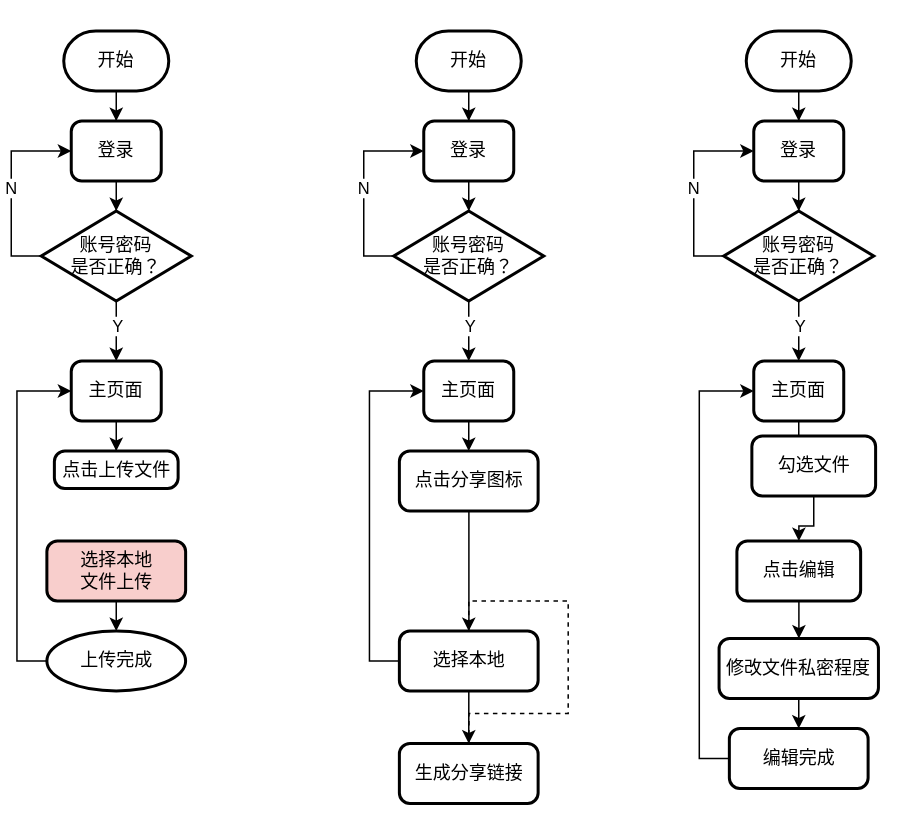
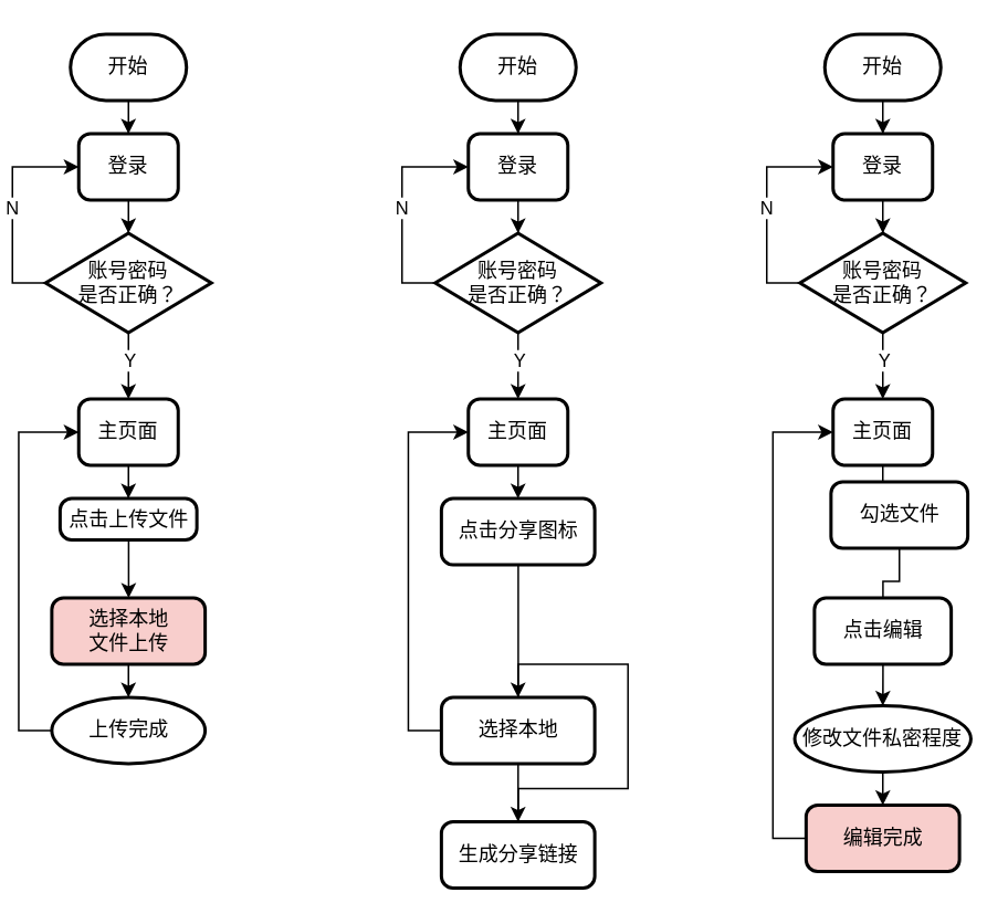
  <mxCell id="0" />
  <mxCell id="1" parent="0" />
  <mxCell id="2" style="edgeStyle=orthogonalEdgeStyle;rounded=0;orthogonalLoop=1;jettySize=auto;html=1;" edge="1" parent="1" source="3" target="5"><mxGeometry relative="1" as="geometry" /></mxCell>
  <mxCell id="3" value="开始" style="strokeWidth=2;html=1;shape=mxgraph.flowchart.terminator;whiteSpace=wrap;strokeColor=#000000;shadow=0;" vertex="1" parent="1"><mxGeometry x="35" y="20" width="70" height="40" as="geometry" /></mxCell>
  <mxCell id="4" style="edgeStyle=orthogonalEdgeStyle;rounded=0;orthogonalLoop=1;jettySize=auto;html=1;entryX=0.5;entryY=0;entryDx=0;entryDy=0;entryPerimeter=0;" edge="1" parent="1" source="5" target="9"><mxGeometry relative="1" as="geometry" /></mxCell>
  <mxCell id="5" value="登录" style="rounded=1;whiteSpace=wrap;html=1;absoluteArcSize=1;arcSize=14;strokeWidth=2;shadow=0;" vertex="1" parent="1"><mxGeometry x="40" y="80" width="60" height="40" as="geometry" /></mxCell>
  <mxCell id="6" style="edgeStyle=orthogonalEdgeStyle;rounded=0;orthogonalLoop=1;jettySize=auto;html=1;entryX=0.5;entryY=0;entryDx=0;entryDy=0;" edge="1" parent="1" source="9" target="11"><mxGeometry relative="1" as="geometry" /></mxCell>
  <mxCell id="7" value="Y" style="edgeLabel;html=1;align=center;verticalAlign=middle;resizable=0;points=[];" vertex="1" connectable="0" parent="6"><mxGeometry x="-0.222" relative="1" as="geometry"><mxPoint as="offset" /></mxGeometry></mxCell>
  <mxCell id="8" value="N" style="edgeStyle=orthogonalEdgeStyle;rounded=0;orthogonalLoop=1;jettySize=auto;html=1;entryX=0;entryY=0.5;entryDx=0;entryDy=0;exitX=0;exitY=0.5;exitDx=0;exitDy=0;exitPerimeter=0;" edge="1" parent="1" source="9" target="5"><mxGeometry relative="1" as="geometry" /></mxCell>
  <mxCell id="9" value="账号密码&lt;br&gt;是否正确？" style="strokeWidth=2;html=1;shape=mxgraph.flowchart.decision;whiteSpace=wrap;shadow=0;" vertex="1" parent="1"><mxGeometry x="20" y="140" width="100" height="60" as="geometry" /></mxCell>
  <mxCell id="10" style="edgeStyle=orthogonalEdgeStyle;rounded=0;orthogonalLoop=1;jettySize=auto;html=1;entryX=0.5;entryY=0;entryDx=0;entryDy=0;" edge="1" parent="1" source="11" target="13"><mxGeometry relative="1" as="geometry" /></mxCell>
  <mxCell id="11" value="主页面" style="rounded=1;whiteSpace=wrap;html=1;absoluteArcSize=1;arcSize=14;strokeWidth=2;shadow=0;" vertex="1" parent="1"><mxGeometry x="40" y="240" width="60" height="40" as="geometry" /></mxCell>
+ <mxCell id="12" style="edgeStyle=orthogonalEdgeStyle;rounded=0;orthogonalLoop=1;jettySize=auto;html=1;" edge="1" parent="1" source="13" target="15"><mxGeometry relative="1" as="geometry" /></mxCell>
  <mxCell id="13" value="点击上传文件" style="rounded=1;whiteSpace=wrap;html=1;absoluteArcSize=1;arcSize=14;strokeWidth=2;shadow=0;" vertex="1" parent="1"><mxGeometry x="28.75" y="300" width="82.5" height="25" as="geometry" /></mxCell>
  <mxCell id="14" style="edgeStyle=orthogonalEdgeStyle;rounded=0;orthogonalLoop=1;jettySize=auto;html=1;exitX=0.5;exitY=1;exitDx=0;exitDy=0;entryX=0.5;entryY=0;entryDx=0;entryDy=0;" edge="1" parent="1" source="15" target="17"><mxGeometry relative="1" as="geometry" /></mxCell>
  <mxCell id="15" value="选择本地&lt;br&gt;文件上传" style="rounded=1;whiteSpace=wrap;html=1;absoluteArcSize=1;arcSize=14;strokeWidth=2;shadow=0;fillColor=#f8cecc;" vertex="1" parent="1"><mxGeometry x="23.75" y="360" width="92.5" height="40" as="geometry" /></mxCell>
  <mxCell id="16" style="edgeStyle=orthogonalEdgeStyle;rounded=0;orthogonalLoop=1;jettySize=auto;html=1;entryX=0;entryY=0.5;entryDx=0;entryDy=0;exitX=0;exitY=0.5;exitDx=0;exitDy=0;" edge="1" parent="1" source="17" target="11"><mxGeometry relative="1" as="geometry" /></mxCell>
  <mxCell id="17" value="上传完成" style="ellipse;whiteSpace=wrap;html=1;absoluteArcSize=1;arcSize=14;strokeWidth=2;shadow=0;" vertex="1" parent="1"><mxGeometry x="23.75" y="420" width="92.5" height="40" as="geometry" /></mxCell>
  <mxCell id="18" style="edgeStyle=orthogonalEdgeStyle;rounded=0;orthogonalLoop=1;jettySize=auto;html=1;" edge="1" parent="1" source="19" target="21"><mxGeometry relative="1" as="geometry" /></mxCell>
  <mxCell id="19" value="开始" style="strokeWidth=2;html=1;shape=mxgraph.flowchart.terminator;whiteSpace=wrap;strokeColor=#000000;shadow=0;" vertex="1" parent="1"><mxGeometry x="270" y="20" width="70" height="40" as="geometry" /></mxCell>
  <mxCell id="20" style="edgeStyle=orthogonalEdgeStyle;rounded=0;orthogonalLoop=1;jettySize=auto;html=1;entryX=0.5;entryY=0;entryDx=0;entryDy=0;entryPerimeter=0;" edge="1" parent="1" source="21" target="25"><mxGeometry relative="1" as="geometry" /></mxCell>
  <mxCell id="21" value="登录" style="rounded=1;whiteSpace=wrap;html=1;absoluteArcSize=1;arcSize=14;strokeWidth=2;shadow=0;" vertex="1" parent="1"><mxGeometry x="275" y="80" width="60" height="40" as="geometry" /></mxCell>
  <mxCell id="22" style="edgeStyle=orthogonalEdgeStyle;rounded=0;orthogonalLoop=1;jettySize=auto;html=1;entryX=0.5;entryY=0;entryDx=0;entryDy=0;" edge="1" parent="1" source="25" target="26"><mxGeometry relative="1" as="geometry" /></mxCell>
  <mxCell id="23" value="Y" style="edgeLabel;html=1;align=center;verticalAlign=middle;resizable=0;points=[];" vertex="1" connectable="0" parent="22"><mxGeometry x="-0.222" relative="1" as="geometry"><mxPoint as="offset" /></mxGeometry></mxCell>
  <mxCell id="24" value="N" style="edgeStyle=orthogonalEdgeStyle;rounded=0;orthogonalLoop=1;jettySize=auto;html=1;entryX=0;entryY=0.5;entryDx=0;entryDy=0;exitX=0;exitY=0.5;exitDx=0;exitDy=0;exitPerimeter=0;" edge="1" parent="1" source="25" target="21"><mxGeometry relative="1" as="geometry" /></mxCell>
  <mxCell id="25" value="账号密码&lt;br&gt;是否正确？" style="strokeWidth=2;html=1;shape=mxgraph.flowchart.decision;whiteSpace=wrap;shadow=0;" vertex="1" parent="1"><mxGeometry x="255" y="140" width="100" height="60" as="geometry" /></mxCell>
  <mxCell id="26" value="主页面" style="rounded=1;whiteSpace=wrap;html=1;absoluteArcSize=1;arcSize=14;strokeWidth=2;shadow=0;" vertex="1" parent="1"><mxGeometry x="275" y="240" width="60" height="40" as="geometry" /></mxCell>
  <mxCell id="27" style="edgeStyle=orthogonalEdgeStyle;rounded=0;orthogonalLoop=1;jettySize=auto;html=1;exitX=0.5;exitY=1;exitDx=0;exitDy=0;" edge="1" parent="1" source="26" target="29"><mxGeometry relative="1" as="geometry"><mxPoint x="305.1" y="340" as="sourcePoint" /></mxGeometry></mxCell>
  <mxCell id="28" style="edgeStyle=orthogonalEdgeStyle;rounded=0;orthogonalLoop=1;jettySize=auto;html=1;entryX=0.5;entryY=0;entryDx=0;entryDy=0;" edge="1" parent="1" source="29" target="49"><mxGeometry relative="1" as="geometry" /></mxCell>
  <mxCell id="29" value="点击分享图标" style="rounded=1;whiteSpace=wrap;html=1;absoluteArcSize=1;arcSize=14;strokeWidth=2;shadow=0;" vertex="1" parent="1"><mxGeometry x="258.75" y="300" width="92.5" height="40" as="geometry" /></mxCell>
  <mxCell id="30" style="edgeStyle=orthogonalEdgeStyle;rounded=0;orthogonalLoop=1;jettySize=auto;html=1;entryX=0;entryY=0.5;entryDx=0;entryDy=0;exitX=0;exitY=0.5;exitDx=0;exitDy=0;" edge="1" parent="1" source="31" target="26"><mxGeometry relative="1" as="geometry" /></mxCell>
  <mxCell id="31" value="选择本地" style="rounded=1;whiteSpace=wrap;html=1;absoluteArcSize=1;arcSize=14;strokeWidth=2;shadow=0;" vertex="1" parent="1"><mxGeometry x="258.75" y="420" width="92.5" height="40" as="geometry" /></mxCell>
  <mxCell id="32" style="edgeStyle=orthogonalEdgeStyle;rounded=0;orthogonalLoop=1;jettySize=auto;html=1;" edge="1" parent="1" source="33" target="35"><mxGeometry relative="1" as="geometry" /></mxCell>
  <mxCell id="33" value="开始" style="strokeWidth=2;html=1;shape=mxgraph.flowchart.terminator;whiteSpace=wrap;strokeColor=#000000;shadow=0;" vertex="1" parent="1"><mxGeometry x="490" y="20" width="70" height="40" as="geometry" /></mxCell>
  <mxCell id="34" style="edgeStyle=orthogonalEdgeStyle;rounded=0;orthogonalLoop=1;jettySize=auto;html=1;entryX=0.5;entryY=0;entryDx=0;entryDy=0;entryPerimeter=0;" edge="1" parent="1" source="35" target="39"><mxGeometry relative="1" as="geometry" /></mxCell>
  <mxCell id="35" value="登录" style="rounded=1;whiteSpace=wrap;html=1;absoluteArcSize=1;arcSize=14;strokeWidth=2;shadow=0;" vertex="1" parent="1"><mxGeometry x="495" y="80" width="60" height="40" as="geometry" /></mxCell>
  <mxCell id="36" style="edgeStyle=orthogonalEdgeStyle;rounded=0;orthogonalLoop=1;jettySize=auto;html=1;entryX=0.5;entryY=0;entryDx=0;entryDy=0;" edge="1" parent="1" source="39" target="41"><mxGeometry relative="1" as="geometry" /></mxCell>
  <mxCell id="37" value="Y" style="edgeLabel;html=1;align=center;verticalAlign=middle;resizable=0;points=[];" vertex="1" connectable="0" parent="36"><mxGeometry x="-0.222" relative="1" as="geometry"><mxPoint as="offset" /></mxGeometry></mxCell>
  <mxCell id="38" value="N" style="edgeStyle=orthogonalEdgeStyle;rounded=0;orthogonalLoop=1;jettySize=auto;html=1;entryX=0;entryY=0.5;entryDx=0;entryDy=0;exitX=0;exitY=0.5;exitDx=0;exitDy=0;exitPerimeter=0;" edge="1" parent="1" source="39" target="35"><mxGeometry relative="1" as="geometry" /></mxCell>
  <mxCell id="39" value="账号密码&lt;br&gt;是否正确？" style="strokeWidth=2;html=1;shape=mxgraph.flowchart.decision;whiteSpace=wrap;shadow=0;" vertex="1" parent="1"><mxGeometry x="475" y="140" width="100" height="60" as="geometry" /></mxCell>
  <mxCell id="40" style="edgeStyle=orthogonalEdgeStyle;rounded=0;orthogonalLoop=1;jettySize=auto;html=1;entryX=0.5;entryY=0;entryDx=0;entryDy=0;" edge="1" parent="1" source="41" target="51"><mxGeometry relative="1" as="geometry" /></mxCell>
  <mxCell id="41" value="主页面" style="rounded=1;whiteSpace=wrap;html=1;absoluteArcSize=1;arcSize=14;strokeWidth=2;shadow=0;" vertex="1" parent="1"><mxGeometry x="495" y="240" width="60" height="40" as="geometry" /></mxCell>
  <mxCell id="42" style="edgeStyle=orthogonalEdgeStyle;rounded=0;orthogonalLoop=1;jettySize=auto;html=1;" edge="1" parent="1" source="43" target="45"><mxGeometry relative="1" as="geometry" /></mxCell>
  <mxCell id="43" value="点击编辑" style="rounded=1;whiteSpace=wrap;html=1;absoluteArcSize=1;arcSize=14;strokeWidth=2;shadow=0;" vertex="1" parent="1"><mxGeometry x="483.76" y="360" width="82.5" height="40" as="geometry" /></mxCell>
  <mxCell id="44" style="edgeStyle=orthogonalEdgeStyle;rounded=0;orthogonalLoop=1;jettySize=auto;html=1;exitX=0.5;exitY=1;exitDx=0;exitDy=0;entryX=0.5;entryY=0;entryDx=0;entryDy=0;" edge="1" parent="1" source="45"><mxGeometry relative="1" as="geometry"><mxPoint x="525" y="485" as="targetPoint" /></mxGeometry></mxCell>
- <mxCell id="45" value="修改文件私密程度" style="rounded=1;whiteSpace=wrap;html=1;absoluteArcSize=1;arcSize=14;strokeWidth=2;shadow=0;" vertex="1" parent="1"><mxGeometry x="471.88" y="425" width="106.25" height="40" as="geometry" /></mxCell>
+ <mxCell id="45" value="修改文件私密程度" style="ellipse;whiteSpace=wrap;html=1;absoluteArcSize=1;arcSize=14;strokeWidth=2;shadow=0;" vertex="1" parent="1"><mxGeometry x="471.88" y="425" width="106.25" height="40" as="geometry" /></mxCell>
  <mxCell id="46" style="edgeStyle=orthogonalEdgeStyle;rounded=0;orthogonalLoop=1;jettySize=auto;html=1;entryX=0;entryY=0.5;entryDx=0;entryDy=0;exitX=0;exitY=0.5;exitDx=0;exitDy=0;" edge="1" parent="1" source="47" target="41"><mxGeometry relative="1" as="geometry" /></mxCell>
- <mxCell id="47" value="编辑完成" style="rounded=1;whiteSpace=wrap;html=1;absoluteArcSize=1;arcSize=14;strokeWidth=2;shadow=0;" vertex="1" parent="1"><mxGeometry x="478.74" y="485" width="92.5" height="40" as="geometry" /></mxCell>
- <mxCell id="48" style="edgeStyle=orthogonalEdgeStyle;rounded=0;orthogonalLoop=1;jettySize=auto;html=1;entryX=0.5;entryY=0;entryDx=0;entryDy=0;dashed=1;" edge="1" parent="1" source="49" target="31"><mxGeometry relative="1" as="geometry" /></mxCell>
+ <mxCell id="47" value="编辑完成" style="rounded=1;whiteSpace=wrap;html=1;absoluteArcSize=1;arcSize=14;strokeWidth=2;shadow=0;fillColor=#f8cecc;" vertex="1" parent="1"><mxGeometry x="478.74" y="485" width="92.5" height="40" as="geometry" /></mxCell>
+ <mxCell id="48" style="edgeStyle=orthogonalEdgeStyle;rounded=0;orthogonalLoop=1;jettySize=auto;html=1;entryX=0.5;entryY=0;entryDx=0;entryDy=0;" edge="1" parent="1" source="49" target="31"><mxGeometry relative="1" as="geometry" /></mxCell>
  <mxCell id="49" value="生成分享链接" style="rounded=1;whiteSpace=wrap;html=1;absoluteArcSize=1;arcSize=14;strokeWidth=2;shadow=0;" vertex="1" parent="1"><mxGeometry x="258.75" y="495" width="92.5" height="40" as="geometry" /></mxCell>
- <mxCell id="50" style="edgeStyle=orthogonalEdgeStyle;rounded=0;orthogonalLoop=1;jettySize=auto;html=1;" edge="1" parent="1" source="51" target="43"><mxGeometry relative="1" as="geometry" /></mxCell>
+ <mxCell id="50" style="edgeStyle=orthogonalEdgeStyle;rounded=0;orthogonalLoop=1;jettySize=auto;html=1;endArrow=none;" edge="1" parent="1" source="51" target="43"><mxGeometry relative="1" as="geometry" /></mxCell>
  <mxCell id="51" value="勾选文件" style="rounded=1;whiteSpace=wrap;html=1;absoluteArcSize=1;arcSize=14;strokeWidth=2;shadow=0;" vertex="1" parent="1"><mxGeometry x="493.74" y="290" width="82.5" height="40" as="geometry" /></mxCell>
